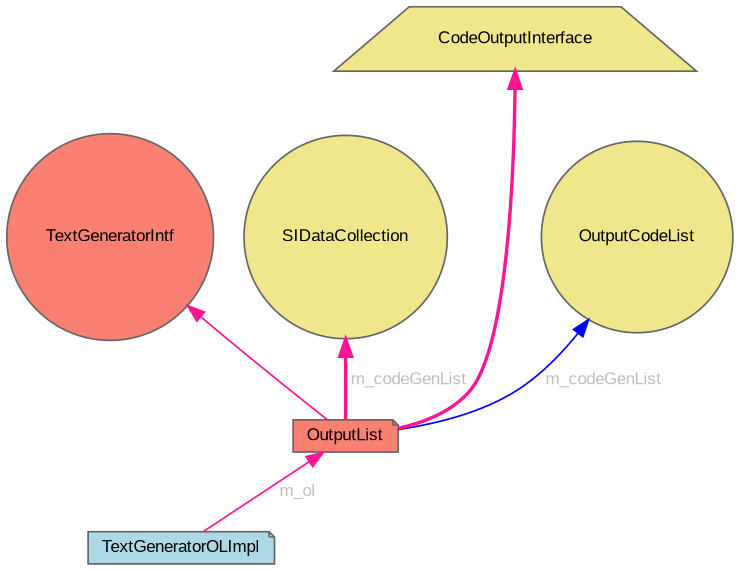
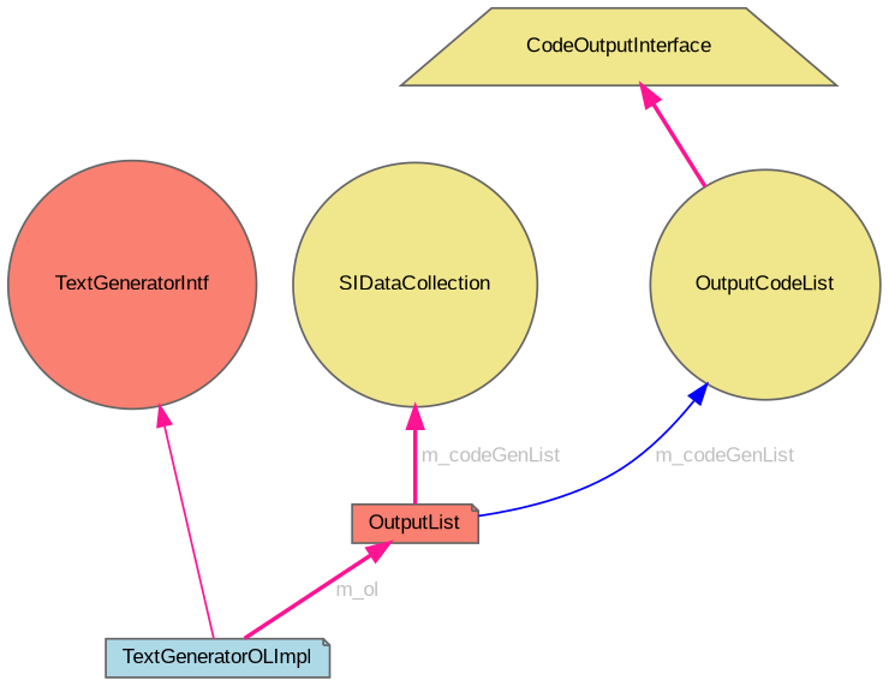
  digraph {
    fontname="Liberation Sans"
    node [color=gray40 fillcolor=khaki fontname="Liberation Sans" fontsize=10 shape=circle style=filled]
    edge [color=deeppink dir=back fontname="Liberation Sans" fontsize=10 labelfontname=Helvetica labelfontsize=10 style=solid fontcolor=grey]
    n1 [fillcolor=lightblue fontcolor=black height=0.2 label=TextGeneratorOLImpl shape=note width=0.4]
    n2 [fillcolor=salmon height=0.2 label=TextGeneratorIntf width=0.4]
    n3 [fillcolor=salmon height=0.2 label=OutputList shape=note width=0.4]
    n4 [height=0.2 label=SIDataCollection width=0.4]
    n5 [height=0.2 label=OutputCodeList width=0.4]
    n6 [height=0.2 label=CodeOutputInterface shape=trapezium width=0.4]
-   n2 -> n3 [fontcolor=""]
-   n3 -> n1 [label=" m_ol"]
+   n2 -> n1 [fontcolor=""]
+   n3 -> n1 [label=" m_ol" style=bold]
    n4 -> n3 [label=" m_codeGenList" style=bold]
    n5 -> n3 [color=blue label=" m_codeGenList"]
-   n6 -> n3 [style=bold fontcolor=""]
+   n6 -> n5 [style=bold fontcolor=""]
  }
